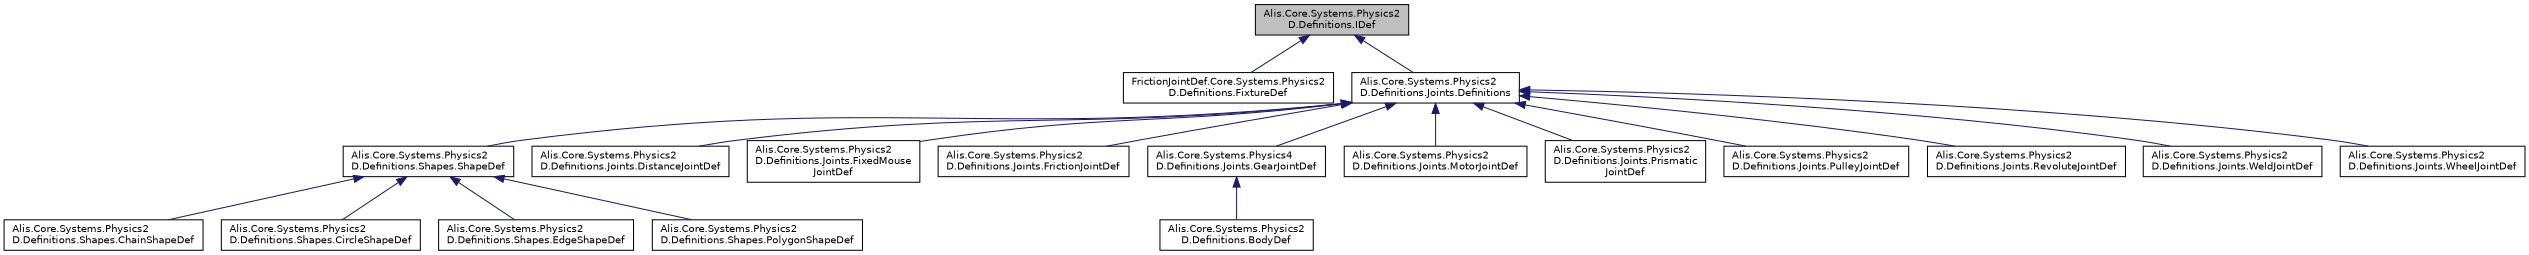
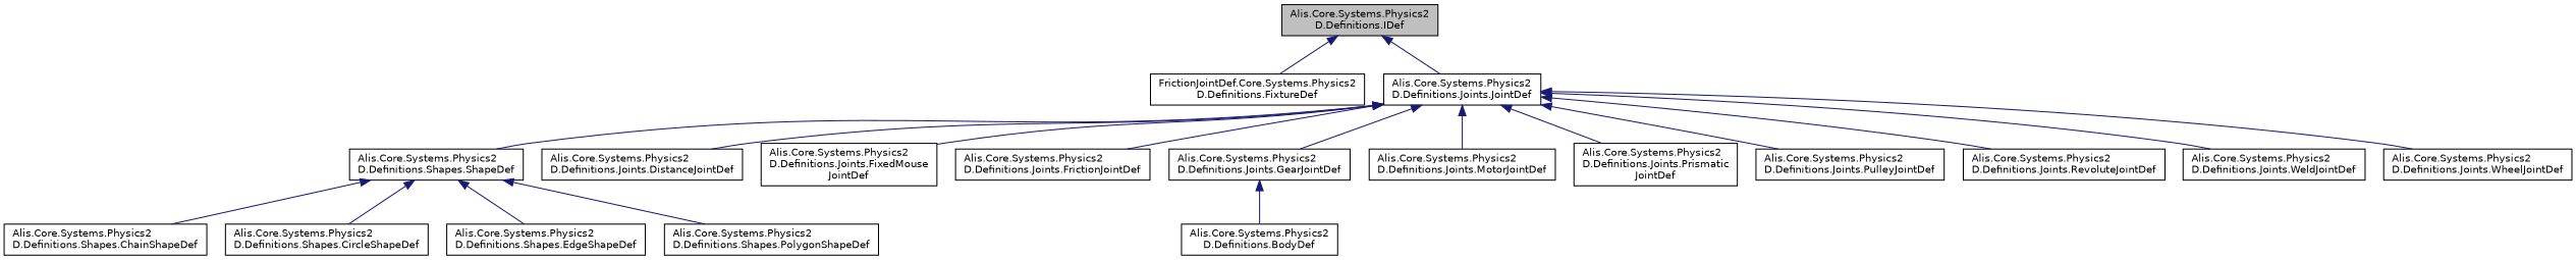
  digraph {
    rankdir=TB
    node [color=black fillcolor=white fontname=Helvetica fontsize=10 shape=record style=filled]
    edge [color=midnightblue dir=back fontname=Helvetica fontsize=10 labelfontname=Helvetica labelfontsize=10 style=solid]
    n1 [fillcolor=grey75 fontcolor=black height=0.2 label="Alis.Core.Systems.Physics2\lD.Definitions.IDef" width=0.4]
    n2 [height=0.2 label="FrictionJointDef.Core.Systems.Physics2\lD.Definitions.FixtureDef" width=0.4]
-   n3 [height=0.2 label="Alis.Core.Systems.Physics2\lD.Definitions.Joints.Definitions" width=0.4]
+   n3 [height=0.2 label="Alis.Core.Systems.Physics2\lD.Definitions.Joints.JointDef" width=0.4]
    n4 [height=0.2 label="Alis.Core.Systems.Physics2\lD.Definitions.BodyDef" width=0.4]
    n5 [height=0.2 label="Alis.Core.Systems.Physics2\lD.Definitions.Shapes.ShapeDef" width=0.4]
    n6 [height=0.2 label="Alis.Core.Systems.Physics2\lD.Definitions.Joints.DistanceJointDef" width=0.4]
    n7 [height=0.2 label="Alis.Core.Systems.Physics2\lD.Definitions.Joints.FixedMouse\lJointDef" width=0.4]
    n8 [height=0.2 label="Alis.Core.Systems.Physics2\lD.Definitions.Joints.FrictionJointDef" width=0.4]
-   n9 [height=0.2 label="Alis.Core.Systems.Physics4\lD.Definitions.Joints.GearJointDef" width=0.4]
+   n9 [height=0.2 label="Alis.Core.Systems.Physics2\lD.Definitions.Joints.GearJointDef" width=0.4]
    n10 [height=0.2 label="Alis.Core.Systems.Physics2\lD.Definitions.Joints.MotorJointDef" width=0.4]
    n11 [height=0.2 label="Alis.Core.Systems.Physics2\lD.Definitions.Joints.Prismatic\lJointDef" width=0.4]
    n12 [height=0.2 label="Alis.Core.Systems.Physics2\lD.Definitions.Joints.PulleyJointDef" width=0.4]
    n13 [height=0.2 label="Alis.Core.Systems.Physics2\lD.Definitions.Joints.RevoluteJointDef" width=0.4]
    n14 [height=0.2 label="Alis.Core.Systems.Physics2\lD.Definitions.Joints.WeldJointDef" width=0.4]
    n15 [height=0.2 label="Alis.Core.Systems.Physics2\lD.Definitions.Joints.WheelJointDef" width=0.4]
    n16 [height=0.2 label="Alis.Core.Systems.Physics2\lD.Definitions.Shapes.ChainShapeDef" width=0.4]
    n17 [height=0.2 label="Alis.Core.Systems.Physics2\lD.Definitions.Shapes.CircleShapeDef" width=0.4]
    n18 [height=0.2 label="Alis.Core.Systems.Physics2\lD.Definitions.Shapes.EdgeShapeDef" width=0.4]
    n19 [height=0.2 label="Alis.Core.Systems.Physics2\lD.Definitions.Shapes.PolygonShapeDef" width=0.4]
    n1 -> n2
    n1 -> n3
    n3 -> n5
    n3 -> n6
    n3 -> n7
    n3 -> n8
    n3 -> n9
    n3 -> n10
    n3 -> n11
    n3 -> n12
    n3 -> n13
    n3 -> n14
    n3 -> n15
    n5 -> n16
    n5 -> n17
    n5 -> n18
    n5 -> n19
    n9 -> n4
  }
